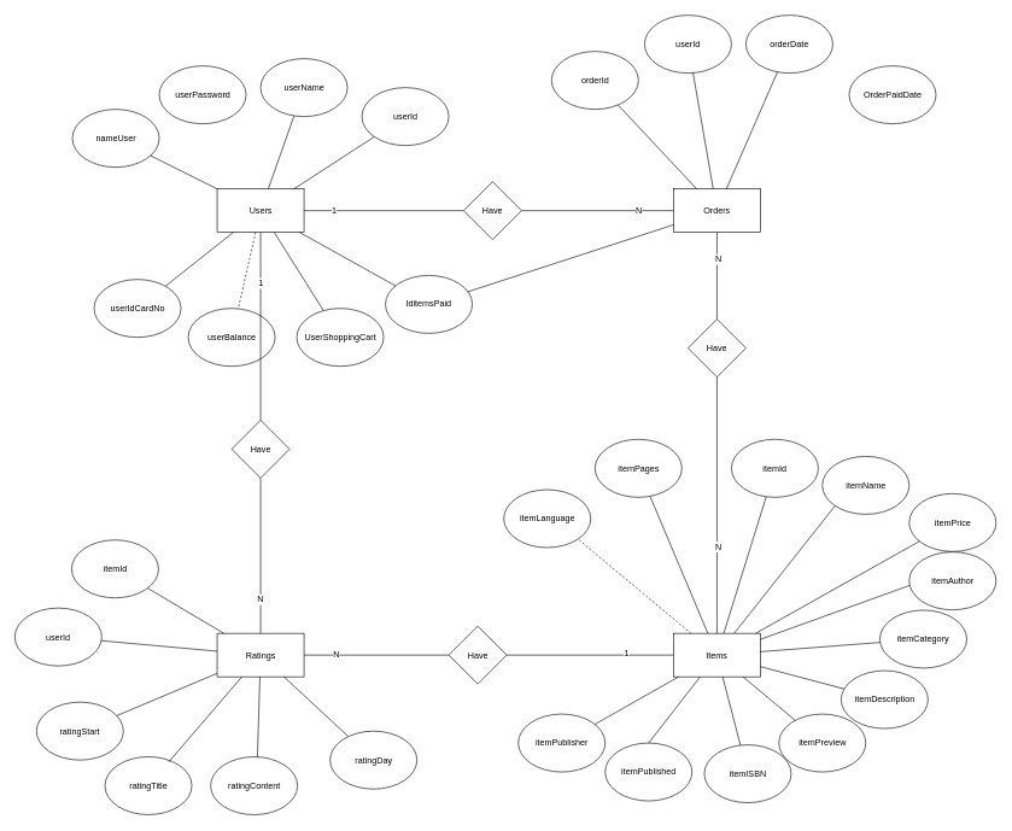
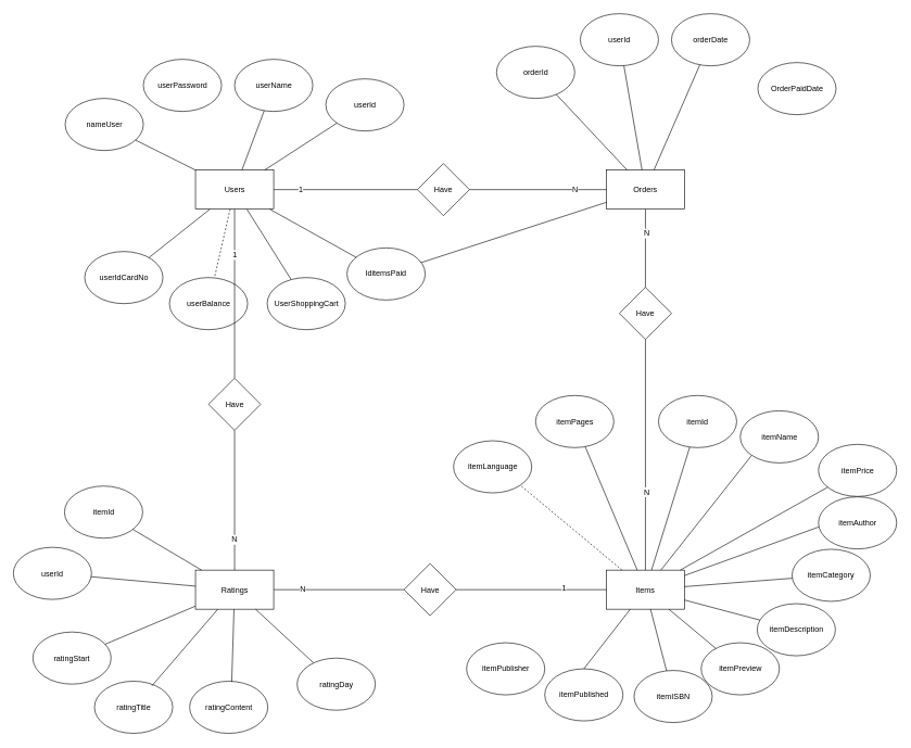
  <mxCell id="0" />
  <mxCell id="1" parent="0" />
  <mxCell id="2" value="Items" style="rounded=0;whiteSpace=wrap;html=1;" parent="1" vertex="1"><mxGeometry x="930" y="874.5" width="120" height="60" as="geometry" /></mxCell>
  <mxCell id="3" value="itemPublisher&lt;br&gt;" style="ellipse;whiteSpace=wrap;html=1;" parent="1" vertex="1"><mxGeometry x="715.5" y="986" width="120" height="80" as="geometry" /></mxCell>
  <mxCell id="4" value="itemPreview" style="ellipse;whiteSpace=wrap;html=1;" parent="1" vertex="1"><mxGeometry x="1075.5" y="986" width="120" height="80" as="geometry" /></mxCell>
  <mxCell id="5" value="itemPrice" style="ellipse;whiteSpace=wrap;html=1;" parent="1" vertex="1"><mxGeometry x="1255.5" y="681.5" width="120" height="80" as="geometry" /></mxCell>
  <mxCell id="6" value="itemDescription" style="ellipse;whiteSpace=wrap;html=1;" parent="1" vertex="1"><mxGeometry x="1161.5" y="926" width="120" height="80" as="geometry" /></mxCell>
  <mxCell id="7" value="itemPublished" style="ellipse;whiteSpace=wrap;html=1;" parent="1" vertex="1"><mxGeometry x="835.5" y="1026" width="120" height="80" as="geometry" /></mxCell>
  <mxCell id="8" value="itemPages" style="ellipse;whiteSpace=wrap;html=1;" parent="1" vertex="1"><mxGeometry x="821.5" y="606.5" width="120" height="80" as="geometry" /></mxCell>
  <mxCell id="9" value="itemISBN" style="ellipse;whiteSpace=wrap;html=1;" parent="1" vertex="1"><mxGeometry x="972.5" y="1028.5" width="120" height="80" as="geometry" /></mxCell>
  <mxCell id="10" value="itemLanguage" style="ellipse;whiteSpace=wrap;html=1;" parent="1" vertex="1"><mxGeometry x="695.5" y="676" width="120" height="80" as="geometry" /></mxCell>
  <mxCell id="11" value="itemCategory" style="ellipse;whiteSpace=wrap;html=1;" parent="1" vertex="1"><mxGeometry x="1215" y="842.5" width="120" height="80" as="geometry" /></mxCell>
  <mxCell id="12" value="itemName" style="ellipse;whiteSpace=wrap;html=1;" parent="1" vertex="1"><mxGeometry x="1135.5" y="630" width="120" height="80" as="geometry" /></mxCell>
  <mxCell id="13" value="Users" style="rounded=0;whiteSpace=wrap;html=1;" parent="1" vertex="1"><mxGeometry x="299.5" y="260.5" width="120" height="60" as="geometry" /></mxCell>
  <mxCell id="14" value="userPassword" style="ellipse;whiteSpace=wrap;html=1;" parent="1" vertex="1"><mxGeometry x="219.5" y="90.5" width="120" height="80" as="geometry" /></mxCell>
  <mxCell id="15" value="userId" style="ellipse;whiteSpace=wrap;html=1;" parent="1" vertex="1"><mxGeometry x="499.5" y="120.5" width="120" height="80" as="geometry" /></mxCell>
- <mxCell id="16" value="userName" style="ellipse;whiteSpace=wrap;html=1;" parent="1" vertex="1"><mxGeometry x="359.5" y="80.5" width="120" height="80" as="geometry" /></mxCell>
+ <mxCell id="16" value="userName" style="ellipse;whiteSpace=wrap;html=1;" parent="1" vertex="1"><mxGeometry x="359.5" y="90.5" width="120" height="80" as="geometry" /></mxCell>
  <mxCell id="17" value="Orders" style="rounded=0;whiteSpace=wrap;html=1;" parent="1" vertex="1"><mxGeometry x="930" y="260.5" width="120" height="60" as="geometry" /></mxCell>
  <mxCell id="18" value="orderDate" style="ellipse;whiteSpace=wrap;html=1;" parent="1" vertex="1"><mxGeometry x="1030" y="20.5" width="120" height="80" as="geometry" /></mxCell>
  <mxCell id="19" value="orderId" style="ellipse;whiteSpace=wrap;html=1;" parent="1" vertex="1"><mxGeometry x="761.5" y="70.5" width="120" height="80" as="geometry" /></mxCell>
  <mxCell id="20" value="itemId" style="ellipse;whiteSpace=wrap;html=1;" parent="1" vertex="1"><mxGeometry x="1010" y="606.5" width="120" height="80" as="geometry" /></mxCell>
  <mxCell id="21" value="" style="endArrow=none;html=1;" parent="1" source="23" target="13" edge="1"><mxGeometry width="50" height="50" relative="1" as="geometry"><mxPoint x="680" y="500.5" as="sourcePoint" /><mxPoint x="550" y="860.5" as="targetPoint" /></mxGeometry></mxCell>
  <mxCell id="22" value="1" style="text;html=1;resizable=0;points=[];align=center;verticalAlign=middle;labelBackgroundColor=#ffffff;" parent="21" vertex="1" connectable="0"><mxGeometry x="0.525" y="6" relative="1" as="geometry"><mxPoint x="-12" y="-6" as="offset" /></mxGeometry></mxCell>
  <mxCell id="23" value="Have" style="rhombus;whiteSpace=wrap;html=1;" parent="1" vertex="1"><mxGeometry x="640" y="250.5" width="80" height="80" as="geometry" /></mxCell>
  <mxCell id="24" value="" style="endArrow=none;html=1;entryX=1;entryY=0.5;entryDx=0;entryDy=0;exitX=0;exitY=0.5;exitDx=0;exitDy=0;" parent="1" source="17" target="23" edge="1"><mxGeometry width="50" height="50" relative="1" as="geometry"><mxPoint x="1020.143" y="371.214" as="sourcePoint" /><mxPoint x="463" y="618.357" as="targetPoint" /></mxGeometry></mxCell>
  <mxCell id="25" value="N" style="text;html=1;resizable=0;points=[];align=center;verticalAlign=middle;labelBackgroundColor=#ffffff;" parent="24" vertex="1" connectable="0"><mxGeometry x="-0.537" relative="1" as="geometry"><mxPoint as="offset" /></mxGeometry></mxCell>
  <mxCell id="26" value="" style="endArrow=none;html=1;" parent="1" source="13" target="15" edge="1"><mxGeometry width="50" height="50" relative="1" as="geometry"><mxPoint x="479.5" y="610.5" as="sourcePoint" /><mxPoint x="529.5" y="560.5" as="targetPoint" /></mxGeometry></mxCell>
  <mxCell id="27" value="" style="endArrow=none;html=1;" parent="1" source="13" target="16" edge="1"><mxGeometry width="50" height="50" relative="1" as="geometry"><mxPoint x="574.5" y="615.5" as="sourcePoint" /><mxPoint x="584" y="565.5" as="targetPoint" /></mxGeometry></mxCell>
  <mxCell id="28" value="" style="endArrow=none;html=1;" parent="1" source="8" target="2" edge="1"><mxGeometry width="50" height="50" relative="1" as="geometry"><mxPoint x="603.369" y="762.085" as="sourcePoint" /><mxPoint x="-141" y="707.5" as="targetPoint" /></mxGeometry></mxCell>
  <mxCell id="29" value="" style="endArrow=none;html=1;exitX=0.5;exitY=0;exitDx=0;exitDy=0;" parent="1" source="7" target="2" edge="1"><mxGeometry width="50" height="50" relative="1" as="geometry"><mxPoint x="895.205" y="1083.142" as="sourcePoint" /><mxPoint x="-141" y="707.5" as="targetPoint" /></mxGeometry></mxCell>
- <mxCell id="30" value="" style="endArrow=none;html=1;" parent="1" source="3" target="2" edge="1"><mxGeometry width="50" height="50" relative="1" as="geometry"><mxPoint x="-191" y="757.5" as="sourcePoint" /><mxPoint x="-141" y="707.5" as="targetPoint" /></mxGeometry></mxCell>
  <mxCell id="31" value="" style="endArrow=none;html=1;" parent="1" target="2" edge="1"><mxGeometry width="50" height="50" relative="1" as="geometry"><mxPoint x="1255.954" y="808.323" as="sourcePoint" /><mxPoint x="-141" y="707.5" as="targetPoint" /></mxGeometry></mxCell>
  <mxCell id="32" value="" style="endArrow=none;html=1;" parent="1" source="20" target="2" edge="1"><mxGeometry width="50" height="50" relative="1" as="geometry"><mxPoint x="-191" y="757.5" as="sourcePoint" /><mxPoint x="-141" y="707.5" as="targetPoint" /></mxGeometry></mxCell>
  <mxCell id="33" value="" style="endArrow=none;html=1;entryX=1;entryY=1;entryDx=0;entryDy=0;dashed=1;" parent="1" source="2" target="10" edge="1"><mxGeometry width="50" height="50" relative="1" as="geometry"><mxPoint x="-191" y="757.5" as="sourcePoint" /><mxPoint x="640.5" y="698.5" as="targetPoint" /></mxGeometry></mxCell>
  <mxCell id="34" value="" style="endArrow=none;html=1;" parent="1" source="2" target="9" edge="1"><mxGeometry width="50" height="50" relative="1" as="geometry"><mxPoint x="-191" y="757.5" as="sourcePoint" /><mxPoint x="19.5" y="317.5" as="targetPoint" /></mxGeometry></mxCell>
  <mxCell id="35" value="" style="endArrow=none;html=1;" parent="1" source="11" target="2" edge="1"><mxGeometry width="50" height="50" relative="1" as="geometry"><mxPoint x="109" y="297.5" as="sourcePoint" /><mxPoint x="132.5" y="337.5" as="targetPoint" /></mxGeometry></mxCell>
  <mxCell id="36" value="" style="endArrow=none;html=1;" parent="1" source="5" target="2" edge="1"><mxGeometry width="50" height="50" relative="1" as="geometry"><mxPoint x="319" y="277.5" as="sourcePoint" /><mxPoint x="-141" y="707.5" as="targetPoint" /></mxGeometry></mxCell>
  <mxCell id="37" value="" style="endArrow=none;html=1;" parent="1" source="18" target="17" edge="1"><mxGeometry width="50" height="50" relative="1" as="geometry"><mxPoint x="870" y="370.5" as="sourcePoint" /><mxPoint x="990" y="420.5" as="targetPoint" /></mxGeometry></mxCell>
  <mxCell id="38" value="" style="endArrow=none;html=1;" parent="1" source="19" target="17" edge="1"><mxGeometry width="50" height="50" relative="1" as="geometry"><mxPoint x="1170" y="340.5" as="sourcePoint" /><mxPoint x="1070" y="585.5" as="targetPoint" /></mxGeometry></mxCell>
  <mxCell id="39" value="" style="endArrow=none;html=1;" parent="1" source="4" target="2" edge="1"><mxGeometry width="50" height="50" relative="1" as="geometry"><mxPoint x="-270.5" y="517.5" as="sourcePoint" /><mxPoint x="-220.5" y="467.5" as="targetPoint" /></mxGeometry></mxCell>
  <mxCell id="40" value="" style="endArrow=none;html=1;entryX=0;entryY=1;entryDx=0;entryDy=0;" parent="1" source="2" target="12" edge="1"><mxGeometry width="50" height="50" relative="1" as="geometry"><mxPoint x="-180.5" y="467.5" as="sourcePoint" /><mxPoint x="1369.03" y="608.598" as="targetPoint" /></mxGeometry></mxCell>
  <mxCell id="41" value="" style="endArrow=none;html=1;" parent="1" source="2" target="6" edge="1"><mxGeometry width="50" height="50" relative="1" as="geometry"><mxPoint x="279.5" y="347.5" as="sourcePoint" /><mxPoint x="329.5" y="297.5" as="targetPoint" /></mxGeometry></mxCell>
  <mxCell id="42" value="Have" style="rhombus;whiteSpace=wrap;html=1;" parent="1" vertex="1"><mxGeometry x="950" y="440.5" width="80" height="80" as="geometry" /></mxCell>
  <mxCell id="43" value="" style="endArrow=none;html=1;" parent="1" source="42" target="17" edge="1"><mxGeometry width="50" height="50" relative="1" as="geometry"><mxPoint x="980" y="420.5" as="sourcePoint" /><mxPoint x="1030" y="370.5" as="targetPoint" /></mxGeometry></mxCell>
  <mxCell id="44" value="N" style="text;html=1;resizable=0;points=[];align=center;verticalAlign=middle;labelBackgroundColor=#ffffff;" parent="43" vertex="1" connectable="0"><mxGeometry x="0.375" y="-1" relative="1" as="geometry"><mxPoint as="offset" /></mxGeometry></mxCell>
  <mxCell id="45" value="" style="endArrow=none;html=1;exitX=0.5;exitY=0;exitDx=0;exitDy=0;" parent="1" source="2" target="42" edge="1"><mxGeometry width="50" height="50" relative="1" as="geometry"><mxPoint x="990" y="660.5" as="sourcePoint" /><mxPoint x="1150" y="540.5" as="targetPoint" /></mxGeometry></mxCell>
  <mxCell id="46" value="N" style="text;html=1;resizable=0;points=[];align=center;verticalAlign=middle;labelBackgroundColor=#ffffff;" parent="45" vertex="1" connectable="0"><mxGeometry x="-0.323" y="-1" relative="1" as="geometry"><mxPoint as="offset" /></mxGeometry></mxCell>
- <mxCell id="47" value="OrderPaidDate" style="ellipse;whiteSpace=wrap;html=1;" parent="1" vertex="1"><mxGeometry x="1172.5" y="90.5" width="120" height="80" as="geometry" /></mxCell>
+ <mxCell id="47" value="OrderPaidDate" style="ellipse;whiteSpace=wrap;html=1;" parent="1" vertex="1"><mxGeometry x="1162.5" y="95.5" width="120" height="80" as="geometry" /></mxCell>
  <mxCell id="48" value="" style="endArrow=none;html=1;" parent="1" source="17" target="78" edge="1"><mxGeometry width="50" height="50" relative="1" as="geometry"><mxPoint x="1100" y="302.494" as="sourcePoint" /><mxPoint x="1290.5" y="425.5" as="targetPoint" /></mxGeometry></mxCell>
  <mxCell id="49" value="&lt;div&gt;&lt;span&gt;UserShoppingCart&lt;/span&gt;&lt;/div&gt;" style="ellipse;whiteSpace=wrap;html=1;" parent="1" vertex="1"><mxGeometry x="409.5" y="425.5" width="120" height="80" as="geometry" /></mxCell>
  <mxCell id="50" value="" style="endArrow=none;html=1;" parent="1" source="13" target="49" edge="1"><mxGeometry width="50" height="50" relative="1" as="geometry"><mxPoint x="309.5" y="310.1" as="sourcePoint" /><mxPoint x="177.843" y="331.165" as="targetPoint" /></mxGeometry></mxCell>
  <mxCell id="51" value="nameUser" style="ellipse;whiteSpace=wrap;html=1;" parent="1" vertex="1"><mxGeometry x="99.5" y="150.5" width="120" height="80" as="geometry" /></mxCell>
  <mxCell id="52" value="" style="endArrow=none;html=1;" parent="1" source="13" target="51" edge="1"><mxGeometry width="50" height="50" relative="1" as="geometry"><mxPoint x="457.113" y="260.5" as="sourcePoint" /><mxPoint x="581.5" y="180.5" as="targetPoint" /></mxGeometry></mxCell>
  <mxCell id="53" value="userBalance" style="ellipse;whiteSpace=wrap;html=1;" parent="1" vertex="1"><mxGeometry x="259.5" y="425.5" width="120" height="80" as="geometry" /></mxCell>
  <mxCell id="54" value="" style="endArrow=none;html=1;dashed=1;" parent="1" source="13" target="53" edge="1"><mxGeometry width="50" height="50" relative="1" as="geometry"><mxPoint x="475.036" y="350.5" as="sourcePoint" /><mxPoint x="318.343" y="361.165" as="targetPoint" /></mxGeometry></mxCell>
  <mxCell id="55" value="userIdCardNo" style="ellipse;whiteSpace=wrap;html=1;" parent="1" vertex="1"><mxGeometry x="129.5" y="385.5" width="120" height="80" as="geometry" /></mxCell>
  <mxCell id="56" value="" style="endArrow=none;html=1;" parent="1" source="13" target="55" edge="1"><mxGeometry width="50" height="50" relative="1" as="geometry"><mxPoint x="494.429" y="310.5" as="sourcePoint" /><mxPoint x="449.843" y="351.165" as="targetPoint" /></mxGeometry></mxCell>
  <mxCell id="57" value="userId" style="ellipse;whiteSpace=wrap;html=1;" parent="1" vertex="1"><mxGeometry x="890" y="20.5" width="120" height="80" as="geometry" /></mxCell>
  <mxCell id="58" value="" style="endArrow=none;html=1;" parent="1" source="17" target="57" edge="1"><mxGeometry width="50" height="50" relative="1" as="geometry"><mxPoint x="1086.457" y="330.5" as="sourcePoint" /><mxPoint x="1367" y="495.5" as="targetPoint" /></mxGeometry></mxCell>
  <mxCell id="59" value="Ratings" style="rounded=0;whiteSpace=wrap;html=1;" parent="1" vertex="1"><mxGeometry x="299.5" y="874.5" width="120" height="60" as="geometry" /></mxCell>
  <mxCell id="60" value="ratingStart" style="ellipse;whiteSpace=wrap;html=1;" parent="1" vertex="1"><mxGeometry x="50" y="969.5" width="120" height="80" as="geometry" /></mxCell>
  <mxCell id="61" value="&lt;span&gt;ratingTitle&lt;/span&gt;" style="ellipse;whiteSpace=wrap;html=1;" parent="1" vertex="1"><mxGeometry x="144.5" y="1045" width="120" height="80" as="geometry" /></mxCell>
  <mxCell id="62" value="ratingContent" style="ellipse;whiteSpace=wrap;html=1;" parent="1" vertex="1"><mxGeometry x="290.5" y="1045.071" width="120" height="80" as="geometry" /></mxCell>
  <mxCell id="63" value="itemId" style="ellipse;whiteSpace=wrap;html=1;" parent="1" vertex="1"><mxGeometry x="98.5" y="745.5" width="120" height="80" as="geometry" /></mxCell>
  <mxCell id="64" value="userId" style="ellipse;whiteSpace=wrap;html=1;" parent="1" vertex="1"><mxGeometry x="20" y="839.5" width="120" height="80" as="geometry" /></mxCell>
  <mxCell id="65" value="" style="endArrow=none;html=1;" parent="1" target="59" edge="1"><mxGeometry width="50" height="50" relative="1" as="geometry"><mxPoint x="232.628" y="1052.15" as="sourcePoint" /><mxPoint x="-673" y="939.5" as="targetPoint" /></mxGeometry></mxCell>
  <mxCell id="66" value="" style="endArrow=none;html=1;" parent="1" source="64" target="59" edge="1"><mxGeometry width="50" height="50" relative="1" as="geometry"><mxPoint x="-723" y="989.5" as="sourcePoint" /><mxPoint x="-673" y="939.5" as="targetPoint" /></mxGeometry></mxCell>
  <mxCell id="67" value="" style="endArrow=none;html=1;" parent="1" target="59" edge="1"><mxGeometry width="50" height="50" relative="1" as="geometry"><mxPoint x="355.126" y="1045.816" as="sourcePoint" /><mxPoint x="-399.5" y="569.5" as="targetPoint" /></mxGeometry></mxCell>
  <mxCell id="68" value="" style="endArrow=none;html=1;" parent="1" source="60" target="59" edge="1"><mxGeometry width="50" height="50" relative="1" as="geometry"><mxPoint x="-213" y="509.5" as="sourcePoint" /><mxPoint x="-673" y="939.5" as="targetPoint" /></mxGeometry></mxCell>
  <mxCell id="69" value="" style="endArrow=none;html=1;" parent="1" source="59" target="63" edge="1"><mxGeometry width="50" height="50" relative="1" as="geometry"><mxPoint x="-712.5" y="699.5" as="sourcePoint" /><mxPoint x="-323" y="469.5" as="targetPoint" /></mxGeometry></mxCell>
  <mxCell id="70" value="" style="endArrow=none;html=1;exitX=0;exitY=0.5;exitDx=0;exitDy=0;" parent="1" source="72" target="59" edge="1"><mxGeometry width="50" height="50" relative="1" as="geometry"><mxPoint x="658.667" y="710.833" as="sourcePoint" /><mxPoint x="138.5" y="1009" as="targetPoint" /></mxGeometry></mxCell>
  <mxCell id="71" value="N" style="text;html=1;resizable=0;points=[];align=center;verticalAlign=middle;labelBackgroundColor=#ffffff;" parent="70" vertex="1" connectable="0"><mxGeometry x="0.556" y="-1" relative="1" as="geometry"><mxPoint as="offset" /></mxGeometry></mxCell>
  <mxCell id="72" value="Have" style="rhombus;whiteSpace=wrap;html=1;" parent="1" vertex="1"><mxGeometry x="619.5" y="864.5" width="80" height="80" as="geometry" /></mxCell>
  <mxCell id="73" value="ratingDay" style="ellipse;whiteSpace=wrap;html=1;" parent="1" vertex="1"><mxGeometry x="455.5" y="1009.571" width="120" height="80" as="geometry" /></mxCell>
  <mxCell id="74" value="" style="endArrow=none;html=1;" parent="1" source="73" target="59" edge="1"><mxGeometry width="50" height="50" relative="1" as="geometry"><mxPoint x="466.004" y="1048.489" as="sourcePoint" /><mxPoint x="513.502" y="935.5" as="targetPoint" /></mxGeometry></mxCell>
  <mxCell id="75" value="" style="endArrow=none;html=1;exitX=1;exitY=0.5;exitDx=0;exitDy=0;entryX=0;entryY=0.5;entryDx=0;entryDy=0;" parent="1" source="72" target="2" edge="1"><mxGeometry width="50" height="50" relative="1" as="geometry"><mxPoint x="815.5" y="876" as="sourcePoint" /><mxPoint x="865.5" y="826" as="targetPoint" /></mxGeometry></mxCell>
  <mxCell id="76" value="1" style="text;html=1;resizable=0;points=[];align=center;verticalAlign=middle;labelBackgroundColor=#ffffff;" parent="75" vertex="1" connectable="0"><mxGeometry x="0.432" y="3" relative="1" as="geometry"><mxPoint as="offset" /></mxGeometry></mxCell>
  <mxCell id="77" value="itemAuthor" style="ellipse;whiteSpace=wrap;html=1;" parent="1" vertex="1"><mxGeometry x="1255.5" y="762" width="120" height="80" as="geometry" /></mxCell>
  <mxCell id="78" value="IditemsPaid" style="ellipse;whiteSpace=wrap;html=1;" parent="1" vertex="1"><mxGeometry x="532" y="380" width="120" height="80" as="geometry" /></mxCell>
  <mxCell id="79" value="" style="endArrow=none;html=1;" parent="1" source="13" target="78" edge="1"><mxGeometry width="50" height="50" relative="1" as="geometry"><mxPoint x="500.859" y="275" as="sourcePoint" /><mxPoint x="300.343" y="285.665" as="targetPoint" /></mxGeometry></mxCell>
  <mxCell id="80" value="" style="endArrow=none;html=1;exitX=0.5;exitY=1;exitDx=0;exitDy=0;entryX=0.5;entryY=0;entryDx=0;entryDy=0;" parent="1" source="82" target="59" edge="1"><mxGeometry width="50" height="50" relative="1" as="geometry"><mxPoint x="230.685" y="609.185" as="sourcePoint" /><mxPoint x="453.661" y="871" as="targetPoint" /></mxGeometry></mxCell>
  <mxCell id="81" value="N" style="text;html=1;resizable=0;points=[];align=center;verticalAlign=middle;labelBackgroundColor=#ffffff;" parent="80" vertex="1" connectable="0"><mxGeometry x="0.556" y="-1" relative="1" as="geometry"><mxPoint as="offset" /></mxGeometry></mxCell>
  <mxCell id="82" value="Have" style="rhombus;whiteSpace=wrap;html=1;" parent="1" vertex="1"><mxGeometry x="319.5" y="580" width="80" height="80" as="geometry" /></mxCell>
  <mxCell id="83" value="" style="endArrow=none;html=1;" parent="1" source="82" target="13" edge="1"><mxGeometry width="50" height="50" relative="1" as="geometry"><mxPoint x="406" y="620" as="sourcePoint" /><mxPoint x="405.908" y="320.5" as="targetPoint" /></mxGeometry></mxCell>
  <mxCell id="84" value="1" style="text;html=1;resizable=0;points=[];align=center;verticalAlign=middle;labelBackgroundColor=#ffffff;" parent="83" vertex="1" connectable="0"><mxGeometry x="0.432" y="3" relative="1" as="geometry"><mxPoint x="3" y="-4" as="offset" /></mxGeometry></mxCell>
